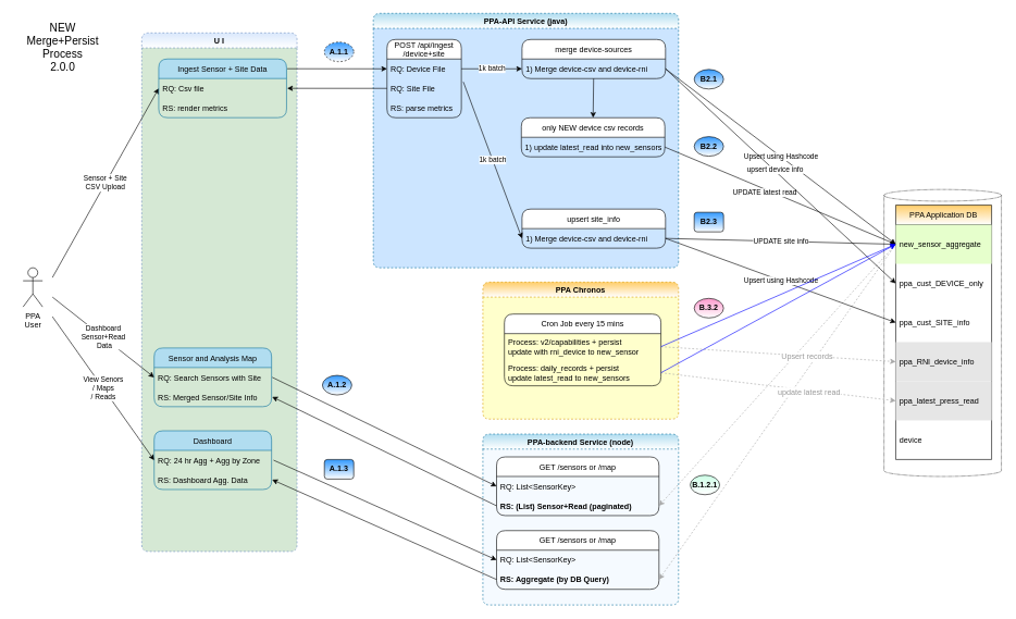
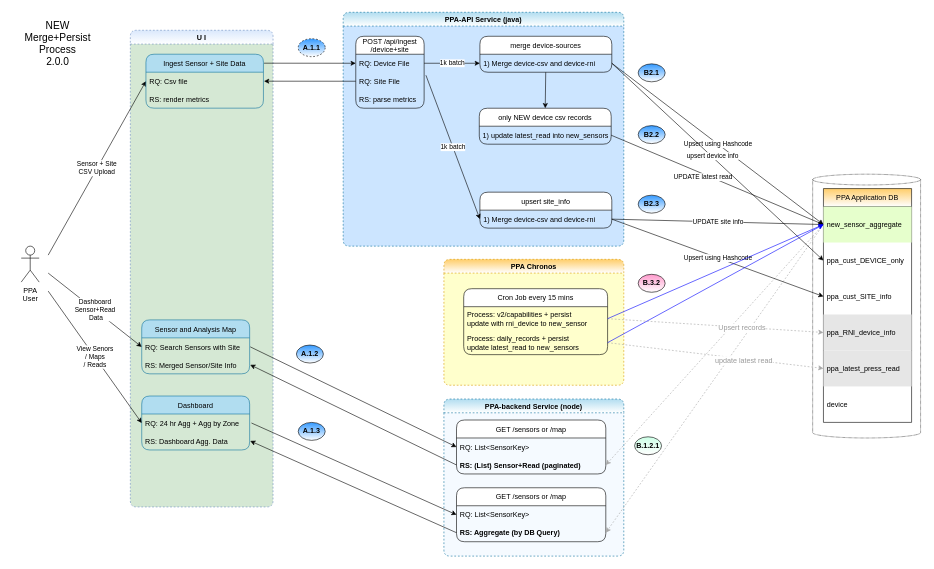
  <mxCell id="0" />
  <mxCell id="1" parent="0" />
  <mxCell id="2" value="" style="shape=cylinder3;whiteSpace=wrap;html=1;boundedLbl=1;backgroundOutline=1;size=9;strokeColor=default;fillColor=none;gradientColor=#ffffff;dashed=1;dashPattern=1 1;" parent="1" vertex="1"><mxGeometry x="1354" y="290" width="180" height="440" as="geometry" /></mxCell>
  <mxCell id="3" value="PPA-backend Service (node)" style="swimlane;rounded=1;dashed=1;fillColor=#b1ddf0;strokeColor=#10739e;swimlaneFillColor=#F5FAFF;gradientColor=#ffffff;" parent="1" vertex="1"><mxGeometry x="739" y="665" width="300" height="262" as="geometry" /></mxCell>
  <mxCell id="4" value="GET /sensors or /map" style="swimlane;fontStyle=0;childLayout=stackLayout;horizontal=1;startSize=30;horizontalStack=0;resizeParent=1;resizeParentMax=0;resizeLast=0;collapsible=1;marginBottom=0;rounded=1;" parent="3" vertex="1"><mxGeometry x="21" y="35" width="249" height="90" as="geometry" /></mxCell>
  <mxCell id="5" value="RQ: List&lt;SensorKey&gt;" style="text;strokeColor=none;fillColor=none;align=left;verticalAlign=middle;spacingLeft=4;spacingRight=4;overflow=hidden;points=[[0,0.5],[1,0.5]];portConstraint=eastwest;rotatable=0;rounded=1;" parent="4" vertex="1"><mxGeometry y="30" width="249" height="30" as="geometry" /></mxCell>
  <mxCell id="6" value="RS: (List) Sensor+Read (paginated) " style="text;strokeColor=none;fillColor=none;align=left;verticalAlign=middle;spacingLeft=4;spacingRight=4;overflow=hidden;points=[[0,0.5],[1,0.5]];portConstraint=eastwest;rotatable=0;rounded=1;fontStyle=1" parent="4" vertex="1"><mxGeometry y="60" width="249" height="30" as="geometry" /></mxCell>
  <mxCell id="7" value="GET /sensors or /map" style="swimlane;fontStyle=0;childLayout=stackLayout;horizontal=1;startSize=30;horizontalStack=0;resizeParent=1;resizeParentMax=0;resizeLast=0;collapsible=1;marginBottom=0;rounded=1;" parent="3" vertex="1"><mxGeometry x="21" y="148" width="249" height="90" as="geometry" /></mxCell>
  <mxCell id="8" value="RQ: List&lt;SensorKey&gt;" style="text;strokeColor=none;fillColor=none;align=left;verticalAlign=middle;spacingLeft=4;spacingRight=4;overflow=hidden;points=[[0,0.5],[1,0.5]];portConstraint=eastwest;rotatable=0;rounded=1;" parent="7" vertex="1"><mxGeometry y="30" width="249" height="30" as="geometry" /></mxCell>
  <mxCell id="9" value="RS: Aggregate (by DB Query)" style="text;strokeColor=none;fillColor=none;align=left;verticalAlign=middle;spacingLeft=4;spacingRight=4;overflow=hidden;points=[[0,0.5],[1,0.5]];portConstraint=eastwest;rotatable=0;rounded=1;fontStyle=1" parent="7" vertex="1"><mxGeometry y="60" width="249" height="30" as="geometry" /></mxCell>
  <mxCell id="10" value="PPA-API Service (java)" style="swimlane;rounded=1;dashed=1;fillColor=#b1ddf0;strokeColor=#10739e;swimlaneFillColor=#CCE5FF;gradientColor=#ffffff;" parent="1" vertex="1"><mxGeometry x="571" y="20" width="468" height="390" as="geometry" /></mxCell>
  <mxCell id="11" value="POST /api/ingest&#10;/device+site" style="swimlane;fontStyle=0;childLayout=stackLayout;horizontal=1;startSize=30;horizontalStack=0;resizeParent=1;resizeParentMax=0;resizeLast=0;collapsible=1;marginBottom=0;rounded=1;" parent="10" vertex="1"><mxGeometry x="21" y="40" width="114" height="120" as="geometry" /></mxCell>
  <mxCell id="12" value="RQ: Device File" style="text;strokeColor=none;fillColor=none;align=left;verticalAlign=middle;spacingLeft=4;spacingRight=4;overflow=hidden;points=[[0,0.5],[1,0.5]];portConstraint=eastwest;rotatable=0;rounded=1;" parent="11" vertex="1"><mxGeometry y="30" width="114" height="30" as="geometry" /></mxCell>
  <mxCell id="13" value="RQ: Site File" style="text;strokeColor=none;fillColor=none;align=left;verticalAlign=middle;spacingLeft=4;spacingRight=4;overflow=hidden;points=[[0,0.5],[1,0.5]];portConstraint=eastwest;rotatable=0;rounded=1;" parent="11" vertex="1"><mxGeometry y="60" width="114" height="30" as="geometry" /></mxCell>
  <mxCell id="14" value="RS: parse metrics" style="text;strokeColor=none;fillColor=none;align=left;verticalAlign=middle;spacingLeft=4;spacingRight=4;overflow=hidden;points=[[0,0.5],[1,0.5]];portConstraint=eastwest;rotatable=0;rounded=1;" parent="11" vertex="1"><mxGeometry y="90" width="114" height="30" as="geometry" /></mxCell>
  <mxCell id="15" value="merge device-sources" style="swimlane;fontStyle=0;childLayout=stackLayout;horizontal=1;startSize=30;horizontalStack=0;resizeParent=1;resizeParentMax=0;resizeLast=0;collapsible=1;marginBottom=0;rounded=1;" parent="10" vertex="1"><mxGeometry x="228" y="40" width="220" height="60" as="geometry" /></mxCell>
  <mxCell id="16" value="1) Merge device-csv and device-rni" style="text;strokeColor=none;fillColor=none;align=left;verticalAlign=middle;spacingLeft=4;spacingRight=4;overflow=hidden;points=[[0,0.5],[1,0.5]];portConstraint=eastwest;rotatable=0;rounded=1;" parent="15" vertex="1"><mxGeometry y="30" width="220" height="30" as="geometry" /></mxCell>
  <mxCell id="17" value="1k batch" style="endArrow=classic;html=1;rounded=0;entryX=0;entryY=0.5;entryDx=0;entryDy=0;exitX=1;exitY=0.5;exitDx=0;exitDy=0;" parent="10" source="12" target="16" edge="1"><mxGeometry width="50" height="50" relative="1" as="geometry"><mxPoint x="138" y="87.301" as="sourcePoint" /><mxPoint x="316" y="82.69" as="targetPoint" /></mxGeometry></mxCell>
  <mxCell id="18" value="only NEW device csv records" style="swimlane;fontStyle=0;childLayout=stackLayout;horizontal=1;startSize=30;horizontalStack=0;resizeParent=1;resizeParentMax=0;resizeLast=0;collapsible=1;marginBottom=0;rounded=1;" vertex="1" parent="10"><mxGeometry x="227" y="160" width="220" height="60" as="geometry" /></mxCell>
  <mxCell id="19" value="1) update latest_read into new_sensors" style="text;strokeColor=none;fillColor=none;align=left;verticalAlign=middle;spacingLeft=4;spacingRight=4;overflow=hidden;points=[[0,0.5],[1,0.5]];portConstraint=eastwest;rotatable=0;rounded=1;" vertex="1" parent="18"><mxGeometry y="30" width="220" height="30" as="geometry" /></mxCell>
  <mxCell id="20" value="upsert site_info" style="swimlane;fontStyle=0;childLayout=stackLayout;horizontal=1;startSize=30;horizontalStack=0;resizeParent=1;resizeParentMax=0;resizeLast=0;collapsible=1;marginBottom=0;rounded=1;" vertex="1" parent="10"><mxGeometry x="228" y="300" width="220" height="60" as="geometry" /></mxCell>
  <mxCell id="21" value="1) Merge device-csv and device-rni" style="text;strokeColor=none;fillColor=none;align=left;verticalAlign=middle;spacingLeft=4;spacingRight=4;overflow=hidden;points=[[0,0.5],[1,0.5]];portConstraint=eastwest;rotatable=0;rounded=1;" vertex="1" parent="20"><mxGeometry y="30" width="220" height="30" as="geometry" /></mxCell>
  <mxCell id="22" value="" style="endArrow=classic;html=1;rounded=0;entryX=0.5;entryY=0;entryDx=0;entryDy=0;" edge="1" parent="10" source="16" target="18"><mxGeometry width="50" height="50" relative="1" as="geometry"><mxPoint x="198" y="90" as="sourcePoint" /><mxPoint x="157" y="520" as="targetPoint" /></mxGeometry></mxCell>
  <mxCell id="23" value="U I" style="swimlane;rounded=1;dashed=1;fillColor=#dae8fc;strokeColor=#6c8ebf;gradientColor=#ffffff;swimlaneFillColor=#D5E8D4;" parent="1" vertex="1"><mxGeometry x="216" y="50" width="238" height="795" as="geometry" /></mxCell>
  <mxCell id="24" value="&amp;nbsp;Sensor + Site&amp;nbsp;&lt;br&gt;CSV Upload" style="endArrow=classic;html=1;rounded=0;entryX=0;entryY=0.5;entryDx=0;entryDy=0;" parent="23" target="26" edge="1"><mxGeometry width="50" height="50" relative="1" as="geometry"><mxPoint x="-137" y="375" as="sourcePoint" /><mxPoint x="29" y="70" as="targetPoint" /></mxGeometry></mxCell>
  <mxCell id="25" value="Ingest Sensor + Site Data" style="swimlane;fontStyle=0;childLayout=stackLayout;horizontal=1;startSize=30;horizontalStack=0;resizeParent=1;resizeParentMax=0;resizeLast=0;collapsible=1;marginBottom=0;rounded=1;labelBackgroundColor=none;fillColor=#b1ddf0;strokeColor=#10739e;" parent="23" vertex="1"><mxGeometry x="26" y="39.91" width="196" height="90" as="geometry" /></mxCell>
  <mxCell id="26" value="RQ: Csv file" style="text;strokeColor=none;fillColor=none;align=left;verticalAlign=middle;spacingLeft=4;spacingRight=4;overflow=hidden;points=[[0,0.5],[1,0.5]];portConstraint=eastwest;rotatable=0;rounded=1;" parent="25" vertex="1"><mxGeometry y="30" width="196" height="30" as="geometry" /></mxCell>
  <mxCell id="27" value="RS: render metrics" style="text;strokeColor=none;fillColor=none;align=left;verticalAlign=middle;spacingLeft=4;spacingRight=4;overflow=hidden;points=[[0,0.5],[1,0.5]];portConstraint=eastwest;rotatable=0;rounded=1;" parent="25" vertex="1"><mxGeometry y="60" width="196" height="30" as="geometry" /></mxCell>
  <mxCell id="28" value="Sensor and Analysis Map" style="swimlane;fontStyle=0;childLayout=stackLayout;horizontal=1;startSize=30;horizontalStack=0;resizeParent=1;resizeParentMax=0;resizeLast=0;collapsible=1;marginBottom=0;rounded=1;labelBackgroundColor=none;fillColor=#b1ddf0;strokeColor=#10739e;" parent="23" vertex="1"><mxGeometry x="19" y="483" width="180" height="90" as="geometry" /></mxCell>
  <mxCell id="29" value="RQ: Search Sensors with Site" style="text;strokeColor=none;fillColor=none;align=left;verticalAlign=middle;spacingLeft=4;spacingRight=4;overflow=hidden;points=[[0,0.5],[1,0.5]];portConstraint=eastwest;rotatable=0;rounded=1;" parent="28" vertex="1"><mxGeometry y="30" width="180" height="30" as="geometry" /></mxCell>
  <mxCell id="30" value="RS: Merged Sensor/Site Info " style="text;strokeColor=none;fillColor=none;align=left;verticalAlign=middle;spacingLeft=4;spacingRight=4;overflow=hidden;points=[[0,0.5],[1,0.5]];portConstraint=eastwest;rotatable=0;rounded=1;" parent="28" vertex="1"><mxGeometry y="60" width="180" height="30" as="geometry" /></mxCell>
  <mxCell id="31" value="Dashboard" style="swimlane;fontStyle=0;childLayout=stackLayout;horizontal=1;startSize=30;horizontalStack=0;resizeParent=1;resizeParentMax=0;resizeLast=0;collapsible=1;marginBottom=0;rounded=1;labelBackgroundColor=none;fillColor=#b1ddf0;strokeColor=#10739e;" parent="23" vertex="1"><mxGeometry x="19" y="610" width="180" height="90" as="geometry" /></mxCell>
  <mxCell id="32" value="RQ: 24 hr Agg + Agg by Zone" style="text;strokeColor=none;fillColor=none;align=left;verticalAlign=middle;spacingLeft=4;spacingRight=4;overflow=hidden;points=[[0,0.5],[1,0.5]];portConstraint=eastwest;rotatable=0;rounded=1;" parent="31" vertex="1"><mxGeometry y="30" width="180" height="30" as="geometry" /></mxCell>
  <mxCell id="33" value="RS: Dashboard Agg. Data" style="text;strokeColor=none;fillColor=none;align=left;verticalAlign=middle;spacingLeft=4;spacingRight=4;overflow=hidden;points=[[0,0.5],[1,0.5]];portConstraint=eastwest;rotatable=0;rounded=1;" parent="31" vertex="1"><mxGeometry y="60" width="180" height="30" as="geometry" /></mxCell>
  <mxCell id="34" value="PPA &lt;br&gt;User" style="shape=umlActor;verticalLabelPosition=bottom;verticalAlign=top;html=1;outlineConnect=0;rounded=1;" parent="1" vertex="1"><mxGeometry x="34" y="410" width="30" height="60" as="geometry" /></mxCell>
  <mxCell id="35" value="" style="endArrow=classic;html=1;rounded=0;entryX=0;entryY=0.5;entryDx=0;entryDy=0;exitX=1;exitY=0.5;exitDx=0;exitDy=0;" parent="1" target="12" edge="1"><mxGeometry width="50" height="50" relative="1" as="geometry"><mxPoint x="439" y="104.91" as="sourcePoint" /><mxPoint x="775" y="166.91" as="targetPoint" /></mxGeometry></mxCell>
  <mxCell id="36" value="" style="endArrow=classic;html=1;rounded=0;entryX=1;entryY=0.5;entryDx=0;entryDy=0;exitX=0;exitY=0.5;exitDx=0;exitDy=0;" parent="1" source="13" edge="1"><mxGeometry width="50" height="50" relative="1" as="geometry"><mxPoint x="725" y="216.91" as="sourcePoint" /><mxPoint x="439" y="134.91" as="targetPoint" /></mxGeometry></mxCell>
  <mxCell id="37" value="View Senors&lt;br&gt;/ Maps&lt;br&gt;/ Reads" style="endArrow=classic;html=1;rounded=0;entryX=0;entryY=0.5;entryDx=0;entryDy=0;" parent="1" target="32" edge="1"><mxGeometry width="50" height="50" relative="1" as="geometry"><mxPoint x="79" y="485" as="sourcePoint" /><mxPoint x="229" y="425" as="targetPoint" /></mxGeometry></mxCell>
  <mxCell id="38" value="&lt;b&gt;A.1.1&lt;/b&gt;" style="ellipse;whiteSpace=wrap;html=1;gradientColor=#ffffff;fillColor=#3399FF;dashed=1;" parent="1" vertex="1"><mxGeometry x="496" y="64" width="45" height="30" as="geometry" /></mxCell>
  <mxCell id="39" value="&lt;b&gt;A.1.2&lt;/b&gt;" style="ellipse;whiteSpace=wrap;html=1;gradientColor=#ffffff;fillColor=#3399FF;" parent="1" vertex="1"><mxGeometry x="493" y="575" width="45" height="30" as="geometry" /></mxCell>
  <mxCell id="40" value="" style="endArrow=classic;html=1;rounded=0;entryX=0;entryY=0.5;entryDx=0;entryDy=0;exitX=1;exitY=0.5;exitDx=0;exitDy=0;" parent="1" target="5" edge="1"><mxGeometry width="50" height="50" relative="1" as="geometry"><mxPoint x="416" y="578" as="sourcePoint" /><mxPoint x="524" y="743" as="targetPoint" /></mxGeometry></mxCell>
  <mxCell id="41" value="" style="endArrow=classic;html=1;rounded=0;entryX=1;entryY=0.5;entryDx=0;entryDy=0;exitX=0;exitY=0.5;exitDx=0;exitDy=0;" parent="1" source="6" edge="1"><mxGeometry width="50" height="50" relative="1" as="geometry"><mxPoint x="547.5" y="788" as="sourcePoint" /><mxPoint x="416" y="608" as="targetPoint" /></mxGeometry></mxCell>
  <mxCell id="42" value="PPA Chronos" style="swimlane;rounded=1;dashed=1;fillColor=#FFCD69;strokeColor=#d79b00;swimlaneFillColor=#FFFFCC;gradientColor=#ffffff;" parent="1" vertex="1"><mxGeometry x="739" y="432" width="300" height="210" as="geometry" /></mxCell>
  <mxCell id="43" value="Cron Job every 15 mins" style="swimlane;fontStyle=0;childLayout=stackLayout;horizontal=1;startSize=30;horizontalStack=0;resizeParent=1;resizeParentMax=0;resizeLast=0;collapsible=1;marginBottom=0;rounded=1;" parent="42" vertex="1"><mxGeometry x="33" y="49" width="240" height="110" as="geometry" /></mxCell>
  <mxCell id="44" value="Process: v2/capabilities + persist&#10;update with rni_device to new_sensor" style="text;strokeColor=none;fillColor=none;align=left;verticalAlign=middle;spacingLeft=4;spacingRight=4;overflow=hidden;points=[[0,0.5],[1,0.5]];portConstraint=eastwest;rotatable=0;rounded=1;" parent="43" vertex="1"><mxGeometry y="30" width="240" height="40" as="geometry" /></mxCell>
  <mxCell id="45" value="Process: daily_records + persist&#10;update latest_read to new_sensors" style="text;strokeColor=none;fillColor=none;align=left;verticalAlign=middle;spacingLeft=4;spacingRight=4;overflow=hidden;points=[[0,0.5],[1,0.5]];portConstraint=eastwest;rotatable=0;rounded=1;" parent="43" vertex="1"><mxGeometry y="70" width="240" height="40" as="geometry" /></mxCell>
  <mxCell id="46" value="PPA Application DB" style="swimlane;fontStyle=0;childLayout=stackLayout;horizontal=1;startSize=30;horizontalStack=0;resizeParent=1;resizeParentMax=0;resizeLast=0;collapsible=1;marginBottom=0;fillColor=#FFCD69;gradientColor=#ffffff;" parent="1" vertex="1"><mxGeometry x="1372" y="314" width="147" height="390" as="geometry" /></mxCell>
  <mxCell id="47" value="new_sensor_aggregate" style="text;strokeColor=none;fillColor=#E6FFCC;align=left;verticalAlign=middle;spacingLeft=4;spacingRight=4;overflow=hidden;points=[[0,0.5],[1,0.5]];portConstraint=eastwest;rotatable=0;spacingBottom=5;spacingTop=5;" parent="46" vertex="1"><mxGeometry y="30" width="147" height="60" as="geometry" /></mxCell>
  <mxCell id="48" value="ppa_cust_DEVICE_only" style="text;strokeColor=none;fillColor=none;align=left;verticalAlign=middle;spacingLeft=4;spacingRight=4;overflow=hidden;points=[[0,0.5],[1,0.5]];portConstraint=eastwest;rotatable=0;spacingBottom=5;spacingTop=5;" parent="46" vertex="1"><mxGeometry y="90" width="147" height="60" as="geometry" /></mxCell>
  <mxCell id="49" value="ppa_cust_SITE_info" style="text;strokeColor=none;fillColor=none;align=left;verticalAlign=middle;spacingLeft=4;spacingRight=4;overflow=hidden;points=[[0,0.5],[1,0.5]];portConstraint=eastwest;rotatable=0;spacingBottom=5;spacingTop=5;" parent="46" vertex="1"><mxGeometry y="150" width="147" height="60" as="geometry" /></mxCell>
  <mxCell id="50" value="ppa_RNI_device_info" style="text;strokeColor=none;fillColor=#E6E6E6;align=left;verticalAlign=middle;spacingLeft=4;spacingRight=4;overflow=hidden;points=[[0,0.5],[1,0.5]];portConstraint=eastwest;rotatable=0;spacingBottom=5;spacingTop=5;" parent="46" vertex="1"><mxGeometry y="210" width="147" height="60" as="geometry" /></mxCell>
  <mxCell id="51" value="ppa_latest_press_read" style="text;strokeColor=none;fillColor=#E6E6E6;align=left;verticalAlign=middle;spacingLeft=4;spacingRight=4;overflow=hidden;points=[[0,0.5],[1,0.5]];portConstraint=eastwest;rotatable=0;spacingBottom=5;spacingTop=5;" parent="46" vertex="1"><mxGeometry y="270" width="147" height="60" as="geometry" /></mxCell>
  <mxCell id="52" value="device" style="text;strokeColor=none;fillColor=none;align=left;verticalAlign=middle;spacingLeft=4;spacingRight=4;overflow=hidden;points=[[0,0.5],[1,0.5]];portConstraint=eastwest;rotatable=0;spacingBottom=5;spacingTop=5;" parent="46" vertex="1"><mxGeometry y="330" width="147" height="60" as="geometry" /></mxCell>
  <mxCell id="53" value="&lt;b&gt;B2.1&lt;br&gt;&lt;/b&gt;" style="ellipse;whiteSpace=wrap;html=1;gradientColor=#ffffff;fillColor=#3399FF;" parent="1" vertex="1"><mxGeometry x="1063" y="106" width="45" height="30" as="geometry" /></mxCell>
  <mxCell id="54" value="NEW &lt;br&gt;Merge+Persist&lt;br&gt;Process &lt;br style=&quot;font-size: 17px&quot;&gt;2.0.0" style="text;html=1;strokeColor=none;fillColor=none;align=center;verticalAlign=middle;whiteSpace=wrap;rounded=0;dashed=1;dashPattern=1 1;fontSize=17;shadow=1;sketch=0;" parent="1" vertex="1"><mxGeometry x="20" y="50" width="150" height="45" as="geometry" /></mxCell>
  <mxCell id="55" value="Dashboard &lt;br&gt;Sensor+Read&lt;br&gt;&amp;nbsp;Data" style="endArrow=classic;html=1;rounded=0;entryX=0;entryY=0.5;entryDx=0;entryDy=0;" parent="1" edge="1" target="29"><mxGeometry width="50" height="50" relative="1" as="geometry"><mxPoint x="79" y="455" as="sourcePoint" /><mxPoint x="244" y="385" as="targetPoint" /></mxGeometry></mxCell>
  <mxCell id="56" value="" style="endArrow=classic;html=1;rounded=0;entryX=0;entryY=0.5;entryDx=0;entryDy=0;exitX=1;exitY=0.5;exitDx=0;exitDy=0;" parent="1" target="8" edge="1"><mxGeometry width="50" height="50" relative="1" as="geometry"><mxPoint x="418" y="705" as="sourcePoint" /><mxPoint x="544" y="719" as="targetPoint" /></mxGeometry></mxCell>
  <mxCell id="57" value="" style="endArrow=classic;html=1;rounded=0;entryX=1;entryY=0.5;entryDx=0;entryDy=0;exitX=0;exitY=0.5;exitDx=0;exitDy=0;" parent="1" source="9" edge="1"><mxGeometry width="50" height="50" relative="1" as="geometry"><mxPoint x="548.5" y="749" as="sourcePoint" /><mxPoint x="416" y="735" as="targetPoint" /></mxGeometry></mxCell>
  <mxCell id="58" value="" style="endArrow=classic;html=1;rounded=0;exitX=0;exitY=0.5;exitDx=0;exitDy=0;strokeColor=#A6A6A6;shadow=0;entryX=1;entryY=0.5;entryDx=0;entryDy=0;dashed=1;" parent="1" source="47" target="6" edge="1"><mxGeometry width="50" height="50" relative="1" as="geometry"><mxPoint x="1228" y="475" as="sourcePoint" /><mxPoint x="1099" y="505" as="targetPoint" /></mxGeometry></mxCell>
  <mxCell id="59" value="" style="endArrow=classic;html=1;rounded=0;strokeColor=#A6A6A6;shadow=0;entryX=1;entryY=0.5;entryDx=0;entryDy=0;exitX=0;exitY=0.5;exitDx=0;exitDy=0;dashed=1;" parent="1" source="47" target="9" edge="1"><mxGeometry width="50" height="50" relative="1" as="geometry"><mxPoint x="1129" y="260" as="sourcePoint" /><mxPoint x="782" y="338" as="targetPoint" /></mxGeometry></mxCell>
  <mxCell id="60" value="Upsert&amp;nbsp;using&amp;nbsp;Hashcode" style="endArrow=classic;html=1;rounded=0;entryX=0;entryY=0.5;entryDx=0;entryDy=0;exitX=1;exitY=0.5;exitDx=0;exitDy=0;" edge="1" parent="1" source="16" target="47"><mxGeometry width="50" height="50" relative="1" as="geometry"><mxPoint x="453" y="119.91" as="sourcePoint" /><mxPoint x="562" y="120" as="targetPoint" /></mxGeometry></mxCell>
  <mxCell id="61" value="UPDATE latest read" style="endArrow=open;html=1;rounded=0;entryX=0;entryY=0.5;entryDx=0;entryDy=0;exitX=1;exitY=0.5;exitDx=0;exitDy=0;" edge="1" parent="1" source="19" target="47"><mxGeometry x="-0.125" y="-5" width="50" height="50" relative="1" as="geometry"><mxPoint x="1054" y="405" as="sourcePoint" /><mxPoint x="1272" y="429" as="targetPoint" /><mxPoint as="offset" /></mxGeometry></mxCell>
  <mxCell id="62" value="1k batch" style="endArrow=classic;html=1;rounded=0;entryX=0;entryY=0.5;entryDx=0;entryDy=0;" edge="1" parent="1" target="21"><mxGeometry width="50" height="50" relative="1" as="geometry"><mxPoint x="709" y="125" as="sourcePoint" /><mxPoint x="365" y="182.69" as="targetPoint" /></mxGeometry></mxCell>
  <mxCell id="63" value="UPDATE site info" style="endArrow=classic;html=1;rounded=0;exitX=1;exitY=0.5;exitDx=0;exitDy=0;entryX=0;entryY=0.5;entryDx=0;entryDy=0;" edge="1" parent="1" source="21" target="47"><mxGeometry width="50" height="50" relative="1" as="geometry"><mxPoint x="453" y="304.91" as="sourcePoint" /><mxPoint x="1354" y="95" as="targetPoint" /></mxGeometry></mxCell>
  <mxCell id="64" value="Upsert&amp;nbsp;using&amp;nbsp;Hashcode" style="endArrow=classic;html=1;rounded=0;entryX=0;entryY=0.5;entryDx=0;entryDy=0;exitX=1;exitY=0.5;exitDx=0;exitDy=0;" edge="1" parent="1" source="21" target="49"><mxGeometry width="50" height="50" relative="1" as="geometry"><mxPoint x="979" y="290" as="sourcePoint" /><mxPoint x="1204" y="125" as="targetPoint" /></mxGeometry></mxCell>
  <mxCell id="65" value="upsert device info" style="endArrow=classic;html=1;rounded=0;exitX=1;exitY=0.5;exitDx=0;exitDy=0;entryX=0;entryY=0.5;entryDx=0;entryDy=0;" edge="1" parent="1" source="16" target="48"><mxGeometry x="-0.05" y="1" width="50" height="50" relative="1" as="geometry"><mxPoint x="994" y="305" as="sourcePoint" /><mxPoint x="1384" y="215" as="targetPoint" /><mxPoint as="offset" /></mxGeometry></mxCell>
  <mxCell id="66" value="&lt;b&gt;B2.2&lt;br&gt;&lt;/b&gt;" style="ellipse;whiteSpace=wrap;html=1;gradientColor=#ffffff;fillColor=#3399FF;" vertex="1" parent="1"><mxGeometry x="1063" y="209" width="45" height="30" as="geometry" /></mxCell>
- <mxCell id="67" value="&lt;b&gt;B2.3&lt;br&gt;&lt;/b&gt;" style="whiteSpace=wrap;html=1;gradientColor=#ffffff;fillColor=#3399FF;rounded=1;" vertex="1" parent="1"><mxGeometry x="1063" y="325" width="45" height="30" as="geometry" /></mxCell>
+ <mxCell id="67" value="&lt;b&gt;B2.3&lt;br&gt;&lt;/b&gt;" style="ellipse;whiteSpace=wrap;html=1;gradientColor=#ffffff;fillColor=#3399FF;" vertex="1" parent="1"><mxGeometry x="1063" y="325" width="45" height="30" as="geometry" /></mxCell>
  <mxCell id="68" value="" style="endArrow=classic;html=1;rounded=0;strokeColor=#A6A6A6;shadow=0;entryX=0;entryY=0.5;entryDx=0;entryDy=0;exitX=1;exitY=0.5;exitDx=0;exitDy=0;dashed=1;" edge="1" parent="1" source="44" target="50"><mxGeometry width="50" height="50" relative="1" as="geometry"><mxPoint x="1460" y="104" as="sourcePoint" /><mxPoint x="742" y="798" as="targetPoint" /></mxGeometry></mxCell>
  <mxCell id="69" value="Upsert records" style="edgeLabel;html=1;align=center;verticalAlign=middle;resizable=0;points=[];fontSize=12;fontColor=#999999;" vertex="1" connectable="0" parent="68"><mxGeometry x="0.242" y="-1" relative="1" as="geometry"><mxPoint as="offset" /></mxGeometry></mxCell>
  <mxCell id="70" value="" style="endArrow=classic;html=1;rounded=0;strokeColor=#A6A6A6;shadow=0;entryX=0;entryY=0.5;entryDx=0;entryDy=0;exitX=1;exitY=0.5;exitDx=0;exitDy=0;dashed=1;" edge="1" parent="1" source="45" target="51"><mxGeometry width="50" height="50" relative="1" as="geometry"><mxPoint x="1249" y="675" as="sourcePoint" /><mxPoint x="1460" y="284" as="targetPoint" /></mxGeometry></mxCell>
  <mxCell id="71" value="update latest read" style="edgeLabel;html=1;align=center;verticalAlign=middle;resizable=0;points=[];fontSize=12;fontColor=#999999;" vertex="1" connectable="0" parent="70"><mxGeometry x="0.259" y="-1" relative="1" as="geometry"><mxPoint y="1" as="offset" /></mxGeometry></mxCell>
  <mxCell id="72" value="" style="endArrow=classic;html=1;rounded=0;strokeColor=#0000FF;entryX=0;entryY=0.5;entryDx=0;entryDy=0;exitX=1;exitY=0.5;exitDx=0;exitDy=0;" edge="1" parent="1" source="45" target="47"><mxGeometry width="50" height="50" relative="1" as="geometry"><mxPoint x="1189" y="665" as="sourcePoint" /><mxPoint x="1444" y="95" as="targetPoint" /></mxGeometry></mxCell>
  <mxCell id="73" value="" style="endArrow=classic;html=1;rounded=0;strokeColor=#0000FF;exitX=1;exitY=0.5;exitDx=0;exitDy=0;entryX=0;entryY=0.5;entryDx=0;entryDy=0;" edge="1" parent="1" source="44" target="47"><mxGeometry width="50" height="50" relative="1" as="geometry"><mxPoint x="1204" y="680" as="sourcePoint" /><mxPoint x="1444" y="95" as="targetPoint" /></mxGeometry></mxCell>
- <mxCell id="74" value="&lt;b&gt;A.1.3&lt;/b&gt;" style="whiteSpace=wrap;html=1;gradientColor=#ffffff;fillColor=#3399FF;rounded=1;" vertex="1" parent="1"><mxGeometry x="496" y="704" width="45" height="30" as="geometry" /></mxCell>
+ <mxCell id="74" value="&lt;b&gt;A.1.3&lt;/b&gt;" style="ellipse;whiteSpace=wrap;html=1;gradientColor=#ffffff;fillColor=#3399FF;" vertex="1" parent="1"><mxGeometry x="496" y="704" width="45" height="30" as="geometry" /></mxCell>
  <mxCell id="75" value="&lt;b&gt;B.3.2&lt;br&gt;&lt;/b&gt;" style="ellipse;whiteSpace=wrap;html=1;gradientColor=#ffffff;fillColor=#FF99CC;" vertex="1" parent="1"><mxGeometry x="1063" y="457" width="45" height="30" as="geometry" /></mxCell>
  <mxCell id="76" value="&lt;b&gt;B.1.2.1&lt;/b&gt;" style="ellipse;whiteSpace=wrap;html=1;gradientColor=#ffffff;fillColor=#CCFFE6;" parent="1" vertex="1"><mxGeometry x="1057" y="728" width="45" height="30" as="geometry" /></mxCell>
